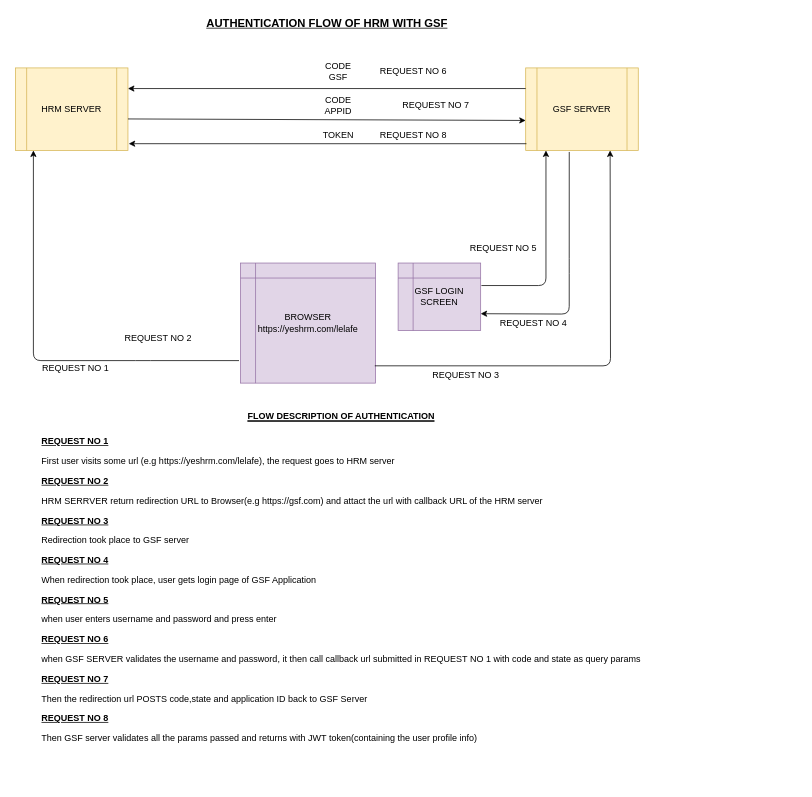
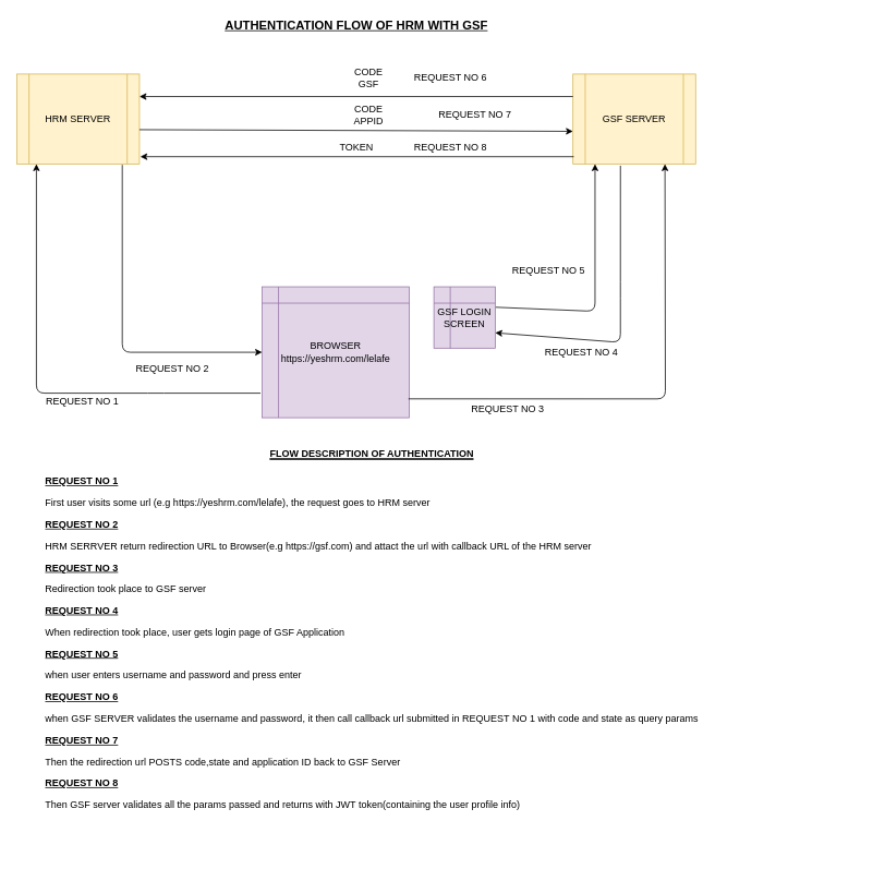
  <mxCell id="0" />
  <mxCell id="1" parent="0" />
  <mxCell id="2" value="HRM SERVER" style="shape=process;whiteSpace=wrap;html=1;backgroundOutline=1;fillColor=#fff2cc;strokeColor=#d6b656;" vertex="1" parent="1"><mxGeometry x="20" y="90" width="150" height="110" as="geometry" /></mxCell>
  <mxCell id="3" value="BROWSER&lt;br&gt;https://yeshrm.com/lelafe" style="shape=internalStorage;whiteSpace=wrap;html=1;backgroundOutline=1;fillColor=#e1d5e7;strokeColor=#9673a6;" vertex="1" parent="1"><mxGeometry x="320" y="350" width="180" height="160" as="geometry" /></mxCell>
  <mxCell id="4" value="GSF SERVER" style="shape=process;whiteSpace=wrap;html=1;backgroundOutline=1;fillColor=#fff2cc;strokeColor=#d6b656;" vertex="1" parent="1"><mxGeometry x="700" y="90" width="150" height="110" as="geometry" /></mxCell>
  <mxCell id="5" value="" style="endArrow=classic;html=1;entryX=0.16;entryY=1;entryDx=0;entryDy=0;entryPerimeter=0;" edge="1" parent="1" target="2"><mxGeometry width="50" height="50" relative="1" as="geometry"><mxPoint x="318" y="480" as="sourcePoint" /><mxPoint x="50" y="210" as="targetPoint" /><Array as="points"><mxPoint x="190" y="480" /><mxPoint x="44" y="480" /></Array></mxGeometry></mxCell>
  <mxCell id="6" value="REQUEST NO 1" style="text;html=1;align=center;verticalAlign=middle;resizable=0;points=[];autosize=1;strokeColor=none;" vertex="1" parent="1"><mxGeometry x="50" y="480" width="100" height="20" as="geometry" /></mxCell>
+ <mxCell id="7" value="" style="endArrow=classic;html=1;exitX=0.86;exitY=1.009;exitDx=0;exitDy=0;exitPerimeter=0;entryX=0;entryY=0.5;entryDx=0;entryDy=0;" edge="1" parent="1" source="2" target="3"><mxGeometry width="50" height="50" relative="1" as="geometry"><mxPoint x="190" y="360" as="sourcePoint" /><mxPoint x="240" y="310" as="targetPoint" /><Array as="points"><mxPoint x="149" y="430" /></Array></mxGeometry></mxCell>
  <mxCell id="8" value="REQUEST NO 2" style="text;html=1;align=center;verticalAlign=middle;resizable=0;points=[];autosize=1;strokeColor=none;" vertex="1" parent="1"><mxGeometry x="160" y="440" width="100" height="20" as="geometry" /></mxCell>
  <mxCell id="9" value="" style="endArrow=classic;html=1;entryX=0.75;entryY=1;entryDx=0;entryDy=0;exitX=0.994;exitY=0.856;exitDx=0;exitDy=0;exitPerimeter=0;" edge="1" parent="1" source="3" target="4"><mxGeometry width="50" height="50" relative="1" as="geometry"><mxPoint x="530" y="360" as="sourcePoint" /><mxPoint x="580" y="310" as="targetPoint" /><Array as="points"><mxPoint x="813" y="487" /></Array></mxGeometry></mxCell>
  <mxCell id="10" value="REQUEST NO 3" style="text;html=1;align=center;verticalAlign=middle;resizable=0;points=[];autosize=1;strokeColor=none;" vertex="1" parent="1"><mxGeometry x="570" y="490" width="100" height="20" as="geometry" /></mxCell>
  <mxCell id="11" value="" style="endArrow=classic;html=1;exitX=0.387;exitY=1.018;exitDx=0;exitDy=0;exitPerimeter=0;entryX=1;entryY=0.75;entryDx=0;entryDy=0;" edge="1" parent="1" source="4" target="13"><mxGeometry width="50" height="50" relative="1" as="geometry"><mxPoint x="660" y="360" as="sourcePoint" /><mxPoint x="710" y="310" as="targetPoint" /><Array as="points"><mxPoint x="758" y="354" /><mxPoint x="758" y="418" /></Array></mxGeometry></mxCell>
  <mxCell id="12" value="REQUEST NO 4" style="text;html=1;align=center;verticalAlign=middle;resizable=0;points=[];autosize=1;strokeColor=none;" vertex="1" parent="1"><mxGeometry x="660" y="420" width="100" height="20" as="geometry" /></mxCell>
- <mxCell id="13" value="GSF LOGIN SCREEN" style="shape=internalStorage;whiteSpace=wrap;html=1;backgroundOutline=1;fillColor=#e1d5e7;strokeColor=#9673a6;" vertex="1" parent="1"><mxGeometry x="530" y="350" width="110" height="90" as="geometry" /></mxCell>
+ <mxCell id="13" value="GSF LOGIN SCREEN" style="shape=internalStorage;whiteSpace=wrap;html=1;backgroundOutline=1;fillColor=#e1d5e7;strokeColor=#9673a6;" vertex="1" parent="1"><mxGeometry x="530" y="350" width="75" height="75" as="geometry" /></mxCell>
  <mxCell id="14" value="" style="endArrow=classic;html=1;exitX=1.009;exitY=0.333;exitDx=0;exitDy=0;exitPerimeter=0;entryX=0.18;entryY=1;entryDx=0;entryDy=0;entryPerimeter=0;" edge="1" parent="1" source="13" target="4"><mxGeometry width="50" height="50" relative="1" as="geometry"><mxPoint x="620" y="350" as="sourcePoint" /><mxPoint x="730" y="210" as="targetPoint" /><Array as="points"><mxPoint x="727" y="380" /></Array></mxGeometry></mxCell>
  <mxCell id="15" value="REQUEST NO 5" style="text;html=1;align=center;verticalAlign=middle;resizable=0;points=[];autosize=1;strokeColor=none;" vertex="1" parent="1"><mxGeometry x="620" y="320" width="100" height="20" as="geometry" /></mxCell>
  <mxCell id="16" value="" style="endArrow=classic;html=1;entryX=1;entryY=0.25;entryDx=0;entryDy=0;exitX=0;exitY=0.25;exitDx=0;exitDy=0;" edge="1" parent="1" source="4" target="2"><mxGeometry width="50" height="50" relative="1" as="geometry"><mxPoint x="540" y="118" as="sourcePoint" /><mxPoint x="500" y="300" as="targetPoint" /></mxGeometry></mxCell>
  <mxCell id="17" value="CODE&lt;br&gt;GSF" style="text;html=1;align=center;verticalAlign=middle;resizable=0;points=[];autosize=1;strokeColor=none;" vertex="1" parent="1"><mxGeometry x="425" y="80" width="50" height="30" as="geometry" /></mxCell>
  <mxCell id="18" value="REQUEST NO 6" style="text;html=1;align=center;verticalAlign=middle;resizable=0;points=[];autosize=1;strokeColor=none;" vertex="1" parent="1"><mxGeometry x="500" y="85" width="100" height="20" as="geometry" /></mxCell>
  <mxCell id="19" value="" style="endArrow=classic;html=1;exitX=1;exitY=0.618;exitDx=0;exitDy=0;exitPerimeter=0;" edge="1" parent="1" source="2"><mxGeometry width="50" height="50" relative="1" as="geometry"><mxPoint x="180" y="160" as="sourcePoint" /><mxPoint x="700" y="160" as="targetPoint" /></mxGeometry></mxCell>
  <mxCell id="20" value="REQUEST NO 7" style="text;html=1;align=center;verticalAlign=middle;resizable=0;points=[];autosize=1;strokeColor=none;" vertex="1" parent="1"><mxGeometry x="530" y="130" width="100" height="20" as="geometry" /></mxCell>
  <mxCell id="21" value="CODE&lt;br&gt;APPID" style="text;html=1;align=center;verticalAlign=middle;resizable=0;points=[];autosize=1;strokeColor=none;" vertex="1" parent="1"><mxGeometry x="425" y="125" width="50" height="30" as="geometry" /></mxCell>
  <mxCell id="22" value="" style="endArrow=classic;html=1;entryX=1.007;entryY=0.918;entryDx=0;entryDy=0;entryPerimeter=0;" edge="1" parent="1" target="2"><mxGeometry width="50" height="50" relative="1" as="geometry"><mxPoint x="701" y="191" as="sourcePoint" /><mxPoint x="540" y="290" as="targetPoint" /></mxGeometry></mxCell>
  <mxCell id="23" value="REQUEST NO 8" style="text;html=1;align=center;verticalAlign=middle;resizable=0;points=[];autosize=1;strokeColor=none;" vertex="1" parent="1"><mxGeometry x="500" y="170" width="100" height="20" as="geometry" /></mxCell>
- <mxCell id="24" value="TOKEN" style="text;html=1;align=center;verticalAlign=middle;resizable=0;points=[];autosize=1;strokeColor=none;" vertex="1" parent="1"><mxGeometry x="420" y="170" width="60" height="20" as="geometry" /></mxCell>
+ <mxCell id="24" value="TOKEN" style="text;html=1;align=center;verticalAlign=middle;resizable=0;points=[];autosize=1;strokeColor=none;" vertex="1" parent="1"><mxGeometry x="405" y="170" width="60" height="20" as="geometry" /></mxCell>
  <mxCell id="25" value="&lt;b&gt;&lt;u&gt;&lt;font style=&quot;font-size: 15px&quot;&gt;AUTHENTICATION FLOW OF HRM WITH GSF&lt;/font&gt;&lt;/u&gt;&lt;/b&gt;" style="text;html=1;align=center;verticalAlign=middle;resizable=0;points=[];autosize=1;strokeColor=none;" vertex="1" parent="1"><mxGeometry x="265" y="20" width="340" height="20" as="geometry" /></mxCell>
  <mxCell id="26" value="&lt;h1 style=&quot;text-align: center&quot;&gt;&lt;u&gt;&lt;span style=&quot;font-size: 12px&quot;&gt;FLOW DESCRIPTION OF AUTHENTICATION&lt;/span&gt;&lt;br&gt;&lt;/u&gt;&lt;/h1&gt;&lt;p&gt;&lt;b&gt;&lt;u&gt;REQUEST NO 1&lt;/u&gt;&lt;/b&gt;&lt;/p&gt;&lt;p&gt;First user visits some url (e.g https://yeshrm.com/lelafe), the request goes to HRM server&lt;/p&gt;&lt;p&gt;&lt;b&gt;&lt;u&gt;REQUEST NO 2&lt;/u&gt;&lt;/b&gt;&lt;/p&gt;&lt;p&gt;HRM SERRVER return redirection URL to Browser(e.g https://gsf.com) and attact the url with callback URL of the HRM server&lt;/p&gt;&lt;p&gt;&lt;b&gt;&lt;u&gt;REQUEST NO 3&lt;/u&gt;&lt;/b&gt;&lt;/p&gt;&lt;p&gt;Redirection took place to GSF server&lt;/p&gt;&lt;p&gt;&lt;b&gt;&lt;u&gt;REQUEST NO 4&lt;/u&gt;&lt;/b&gt;&lt;/p&gt;&lt;p&gt;When redirection took place, user gets login page of GSF Application&lt;/p&gt;&lt;p&gt;&lt;b&gt;&lt;u&gt;REQUEST NO 5&lt;/u&gt;&lt;/b&gt;&lt;/p&gt;&lt;p&gt;when user enters username and password and press enter&lt;/p&gt;&lt;p&gt;&lt;b&gt;&lt;u&gt;REQUEST NO 6&lt;/u&gt;&lt;/b&gt;&lt;/p&gt;&lt;p&gt;when GSF SERVER validates the username and password, it then call callback url submitted in REQUEST NO 1 with code and state as query params&lt;/p&gt;&lt;p&gt;&lt;b&gt;&lt;u&gt;REQUEST NO 7&lt;/u&gt;&lt;/b&gt;&lt;/p&gt;&lt;p&gt;Then the redirection url POSTS code,state and application ID back to GSF Server&lt;/p&gt;&lt;p&gt;&lt;b&gt;&lt;u&gt;REQUEST NO 8&lt;/u&gt;&lt;/b&gt;&lt;/p&gt;&lt;p&gt;Then GSF server validates all the params passed and returns with JWT token(containing the user profile info)&amp;nbsp;&lt;/p&gt;" style="text;html=1;strokeColor=none;fillColor=none;spacing=5;spacingTop=-20;whiteSpace=wrap;overflow=hidden;rounded=0;" vertex="1" parent="1"><mxGeometry x="50" y="530" width="1010" height="510" as="geometry" /></mxCell>
